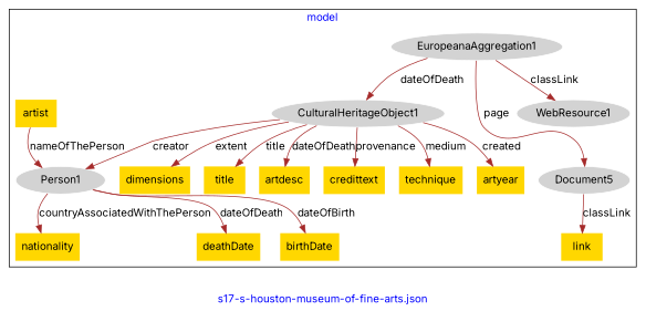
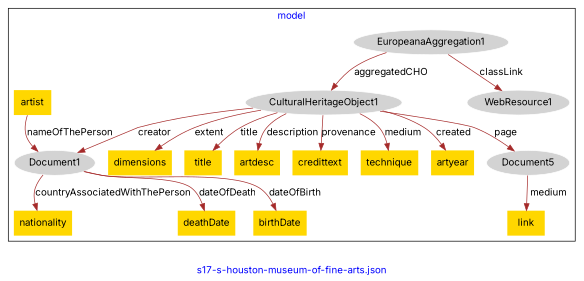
  digraph {
    fontcolor=blue
    fontname=Inter
    label="s17-s-houston-museum-of-fine-arts.json"
    remincross=true
    node [fillcolor=gold fontname=Inter style=filled shape=plaintext]
    edge [color=brown fontcolor=black fontname=Inter]
    n1 [color=white fillcolor=lightgray label=CulturalHeritageObject1 shape=""]
-   n2 [color=white fillcolor=lightgray label=Person1 shape=""]
+   n2 [color=white fillcolor=lightgray label=Document1 shape=""]
    n3 [color=white fillcolor=lightgray label=Document5 shape=""]
    n4 [color=white fillcolor=lightgray label=EuropeanaAggregation1 shape=""]
    n5 [color=white fillcolor=lightgray label=WebResource1 shape=""]
    n6 [label=credittext]
    n7 [label=nationality]
    n8 [label=technique]
    n9 [label=artist]
    n10 [label=link]
    n11 [label=deathDate]
    n12 [label=birthDate]
    n13 [label=artyear]
    n14 [label=dimensions]
    n15 [label=title]
    n16 [label=artdesc]
    subgraph cluster_1 {
      label=model
      n1
      n2
      n3
      n4
      n5
      n6
      n7
      n8
      n9
      n10
      n11
      n12
      n13
      n14
      n15
      n16
    }
    n1 -> n2 [label=creator]
-   n4 -> n3 [label=page]
+   n1 -> n3 [label=page]
    n1 -> n6 [label=provenance]
    n1 -> n8 [label=medium]
    n1 -> n13 [label=created]
    n1 -> n14 [label=extent]
    n1 -> n15 [label=title]
-   n1 -> n16 [label=dateOfDeath]
+   n1 -> n16 [label=description]
    n2 -> n7 [label=countryAssociatedWithThePerson]
    n2 -> n11 [label=dateOfDeath]
    n2 -> n12 [label=dateOfBirth]
-   n3 -> n10 [label=classLink]
-   n4 -> n1 [label=dateOfDeath]
+   n3 -> n10 [label=medium]
+   n4 -> n1 [label=aggregatedCHO]
    n4 -> n5 [label=classLink]
    n9 -> n2 [label=nameOfThePerson]
  }
